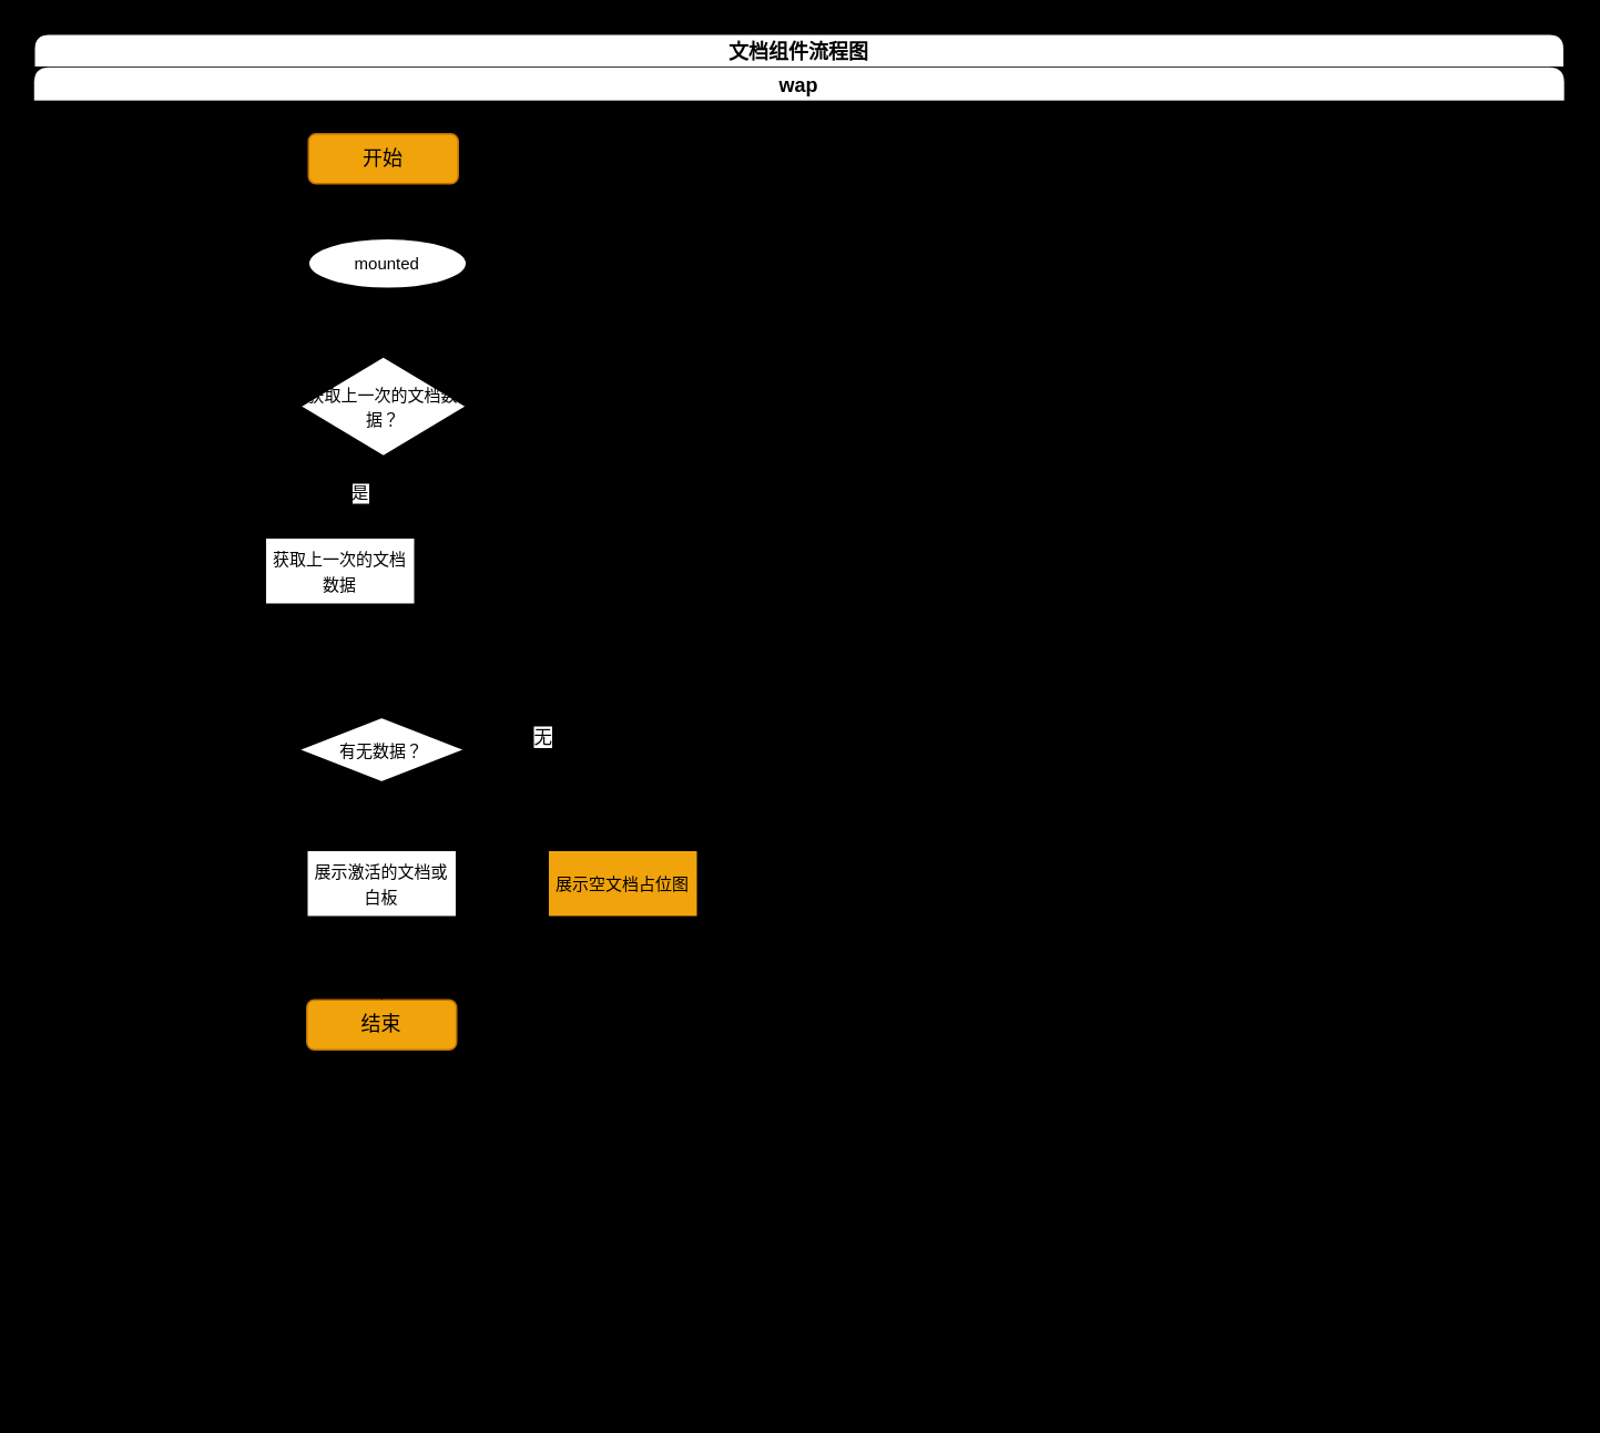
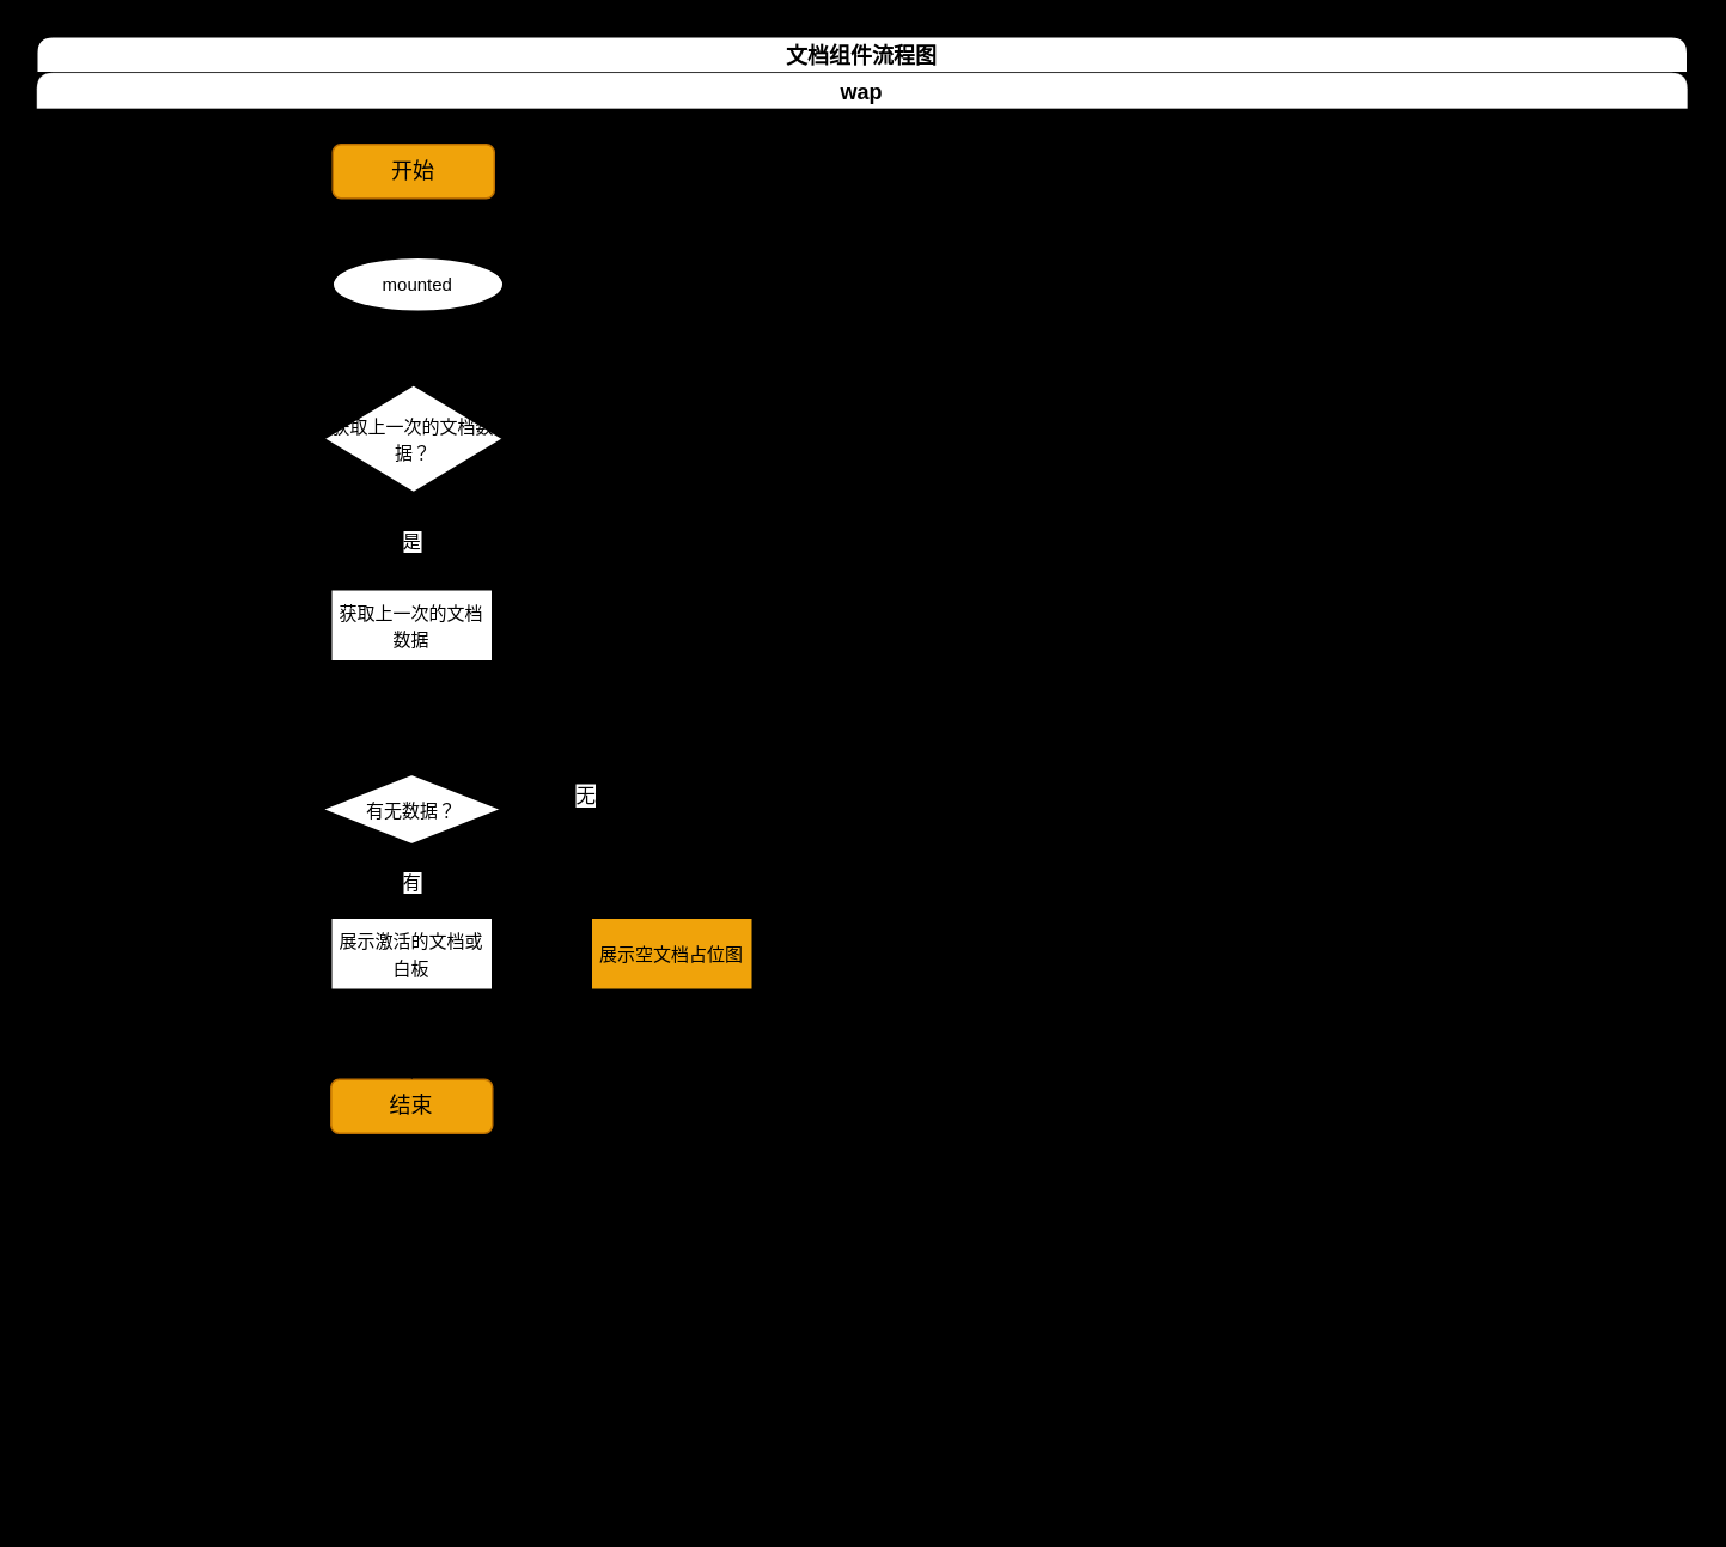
  <mxCell id="0" />
  <mxCell id="1" parent="0" />
  <mxCell id="2" value="文档组件流程图" style="swimlane;childLayout=stackLayout;resizeParent=1;resizeParentMax=0;startSize=20;rounded=1;" parent="1" vertex="1"><mxGeometry x="20" y="20" width="920" height="820" as="geometry" /></mxCell>
  <mxCell id="3" value="wap" style="swimlane;startSize=20;rounded=1;strokeWidth=0;" parent="2" vertex="1"><mxGeometry y="20" width="920" height="800" as="geometry"><mxRectangle y="20" width="30" height="771" as="alternateBounds" /></mxGeometry></mxCell>
  <mxCell id="4" style="edgeStyle=none;html=1;exitX=0.5;exitY=1;exitDx=0;exitDy=0;entryX=0.5;entryY=0;entryDx=0;entryDy=0;" parent="3" source="5" edge="1"><mxGeometry relative="1" as="geometry"><mxPoint x="210" y="104" as="targetPoint" /></mxGeometry></mxCell>
  <mxCell id="5" value="开始" style="rounded=1;whiteSpace=wrap;html=1;fillColor=#f0a30a;fontColor=#000000;strokeColor=#BD7000;" parent="3" vertex="1"><mxGeometry x="165" y="40" width="90" height="30" as="geometry" /></mxCell>
  <mxCell id="6" value="" style="edgeStyle=none;html=1;fontSize=10;" parent="3" edge="1"><mxGeometry relative="1" as="geometry"><mxPoint x="210" y="174" as="targetPoint" /><mxPoint x="209.671" y="134" as="sourcePoint" /></mxGeometry></mxCell>
  <mxCell id="7" value="" style="edgeStyle=none;html=1;fontSize=10;exitX=0.5;exitY=1;exitDx=0;exitDy=0;entryX=0.5;entryY=0;entryDx=0;entryDy=0;" parent="3" target="10" edge="1"><mxGeometry relative="1" as="geometry"><mxPoint x="209" y="242" as="sourcePoint" /><mxPoint x="203.543" y="286.02" as="targetPoint" /></mxGeometry></mxCell>
  <mxCell id="8" value="结束" style="rounded=1;whiteSpace=wrap;html=1;fillColor=#f0a30a;fontColor=#000000;strokeColor=#BD7000;" parent="3" vertex="1"><mxGeometry x="164" y="561" width="90" height="30" as="geometry" /></mxCell>
  <mxCell id="9" style="edgeStyle=none;html=1;exitX=0.5;exitY=1;exitDx=0;exitDy=0;entryX=0.5;entryY=0;entryDx=0;entryDy=0;fontSize=10;strokeWidth=1;" parent="3" source="10" target="17" edge="1"><mxGeometry relative="1" as="geometry" /></mxCell>
- <mxCell id="10" value="&lt;span style=&quot;font-size: 10px&quot;&gt;获取上一次的文档数据&lt;/span&gt;" style="rounded=0;whiteSpace=wrap;html=1;" parent="3" vertex="1"><mxGeometry x="139" y="283" width="90" height="40" as="geometry" /></mxCell>
+ <mxCell id="10" value="&lt;span style=&quot;font-size: 10px&quot;&gt;获取上一次的文档数据&lt;/span&gt;" style="rounded=0;whiteSpace=wrap;html=1;" parent="3" vertex="1"><mxGeometry x="164" y="288" width="90" height="40" as="geometry" /></mxCell>
  <mxCell id="11" value="&lt;span style=&quot;font-size: 10px&quot;&gt;mounted&lt;/span&gt;" style="ellipse;whiteSpace=wrap;html=1;" parent="3" vertex="1"><mxGeometry x="165" y="103" width="95" height="30" as="geometry" /></mxCell>
  <mxCell id="12" value="是" style="edgeStyle=none;html=1;fontSize=10;" parent="3" source="13" target="10" edge="1"><mxGeometry relative="1" as="geometry" /></mxCell>
  <mxCell id="13" value="&lt;font style=&quot;font-size: 10px&quot;&gt;获取上一次的文档数据？&lt;/font&gt;" style="rhombus;whiteSpace=wrap;html=1;" parent="3" vertex="1"><mxGeometry x="160" y="174" width="100" height="60" as="geometry" /></mxCell>
  <mxCell id="14" style="edgeStyle=none;html=1;exitX=1;exitY=0.5;exitDx=0;exitDy=0;entryX=0.5;entryY=0;entryDx=0;entryDy=0;fontSize=10;strokeWidth=1;" parent="3" target="20" edge="1"><mxGeometry relative="1" as="geometry"><mxPoint x="262" y="400.5" as="sourcePoint" /><mxPoint x="354" y="471" as="targetPoint" /><Array as="points"><mxPoint x="354" y="401" /></Array></mxGeometry></mxCell>
  <mxCell id="15" value="无" style="edgeLabel;html=1;align=center;verticalAlign=middle;resizable=0;points=[];" vertex="1" connectable="0" parent="14"><mxGeometry x="-0.457" y="-2" relative="1" as="geometry"><mxPoint as="offset" /></mxGeometry></mxCell>
+ <mxCell id="16" value="有" style="edgeStyle=none;html=1;exitX=0.5;exitY=1;exitDx=0;exitDy=0;entryX=0.5;entryY=0;entryDx=0;entryDy=0;fontSize=10;strokeWidth=1;" parent="3" source="17" target="19" edge="1"><mxGeometry relative="1" as="geometry" /></mxCell>
  <mxCell id="17" value="&lt;span style=&quot;font-size: 10px&quot;&gt;有无数据？&lt;/span&gt;" style="rhombus;whiteSpace=wrap;html=1;" parent="3" vertex="1"><mxGeometry x="159" y="391" width="100" height="39" as="geometry" /></mxCell>
  <mxCell id="18" style="edgeStyle=none;html=1;exitX=0.5;exitY=1;exitDx=0;exitDy=0;entryX=0.5;entryY=0;entryDx=0;entryDy=0;fontSize=10;strokeWidth=1;" parent="3" source="19" target="8" edge="1"><mxGeometry relative="1" as="geometry" /></mxCell>
  <mxCell id="19" value="&lt;span style=&quot;font-size: 10px&quot;&gt;展示激活的文档或白板&lt;/span&gt;" style="rounded=0;whiteSpace=wrap;html=1;" parent="3" vertex="1"><mxGeometry x="164" y="471" width="90" height="40" as="geometry" /></mxCell>
  <mxCell id="20" value="&lt;span style=&quot;font-size: 10px&quot;&gt;展示空文档占位图&lt;/span&gt;" style="rounded=0;whiteSpace=wrap;html=1;fillColor=#f0a30a;" parent="3" vertex="1"><mxGeometry x="309" y="471" width="90" height="40" as="geometry" /></mxCell>
